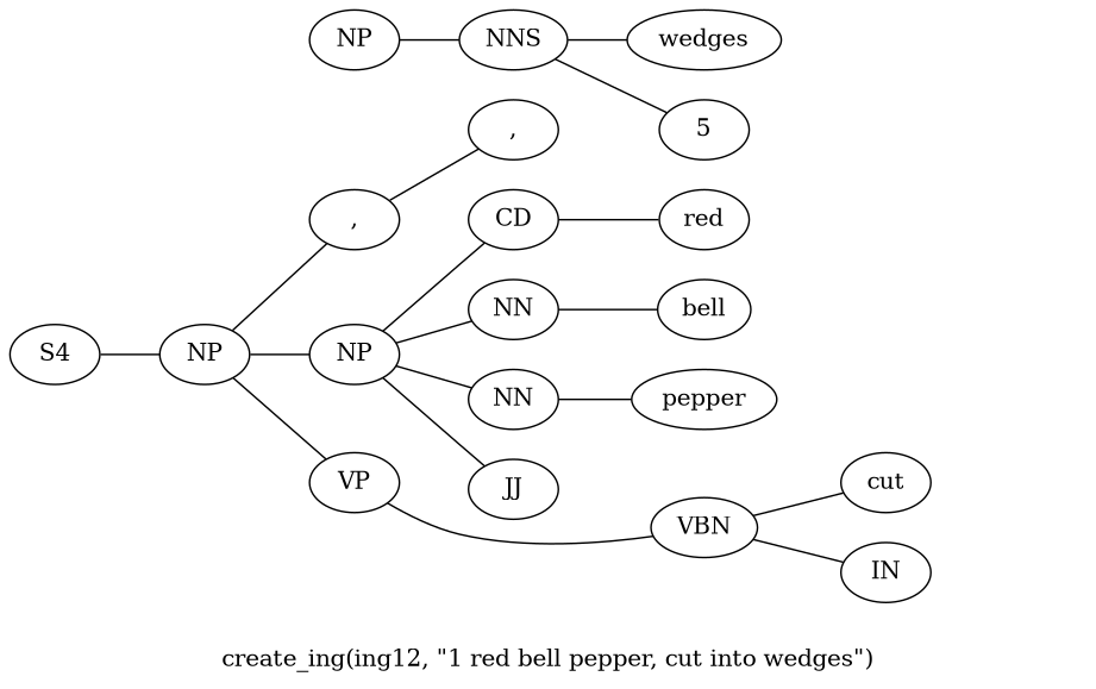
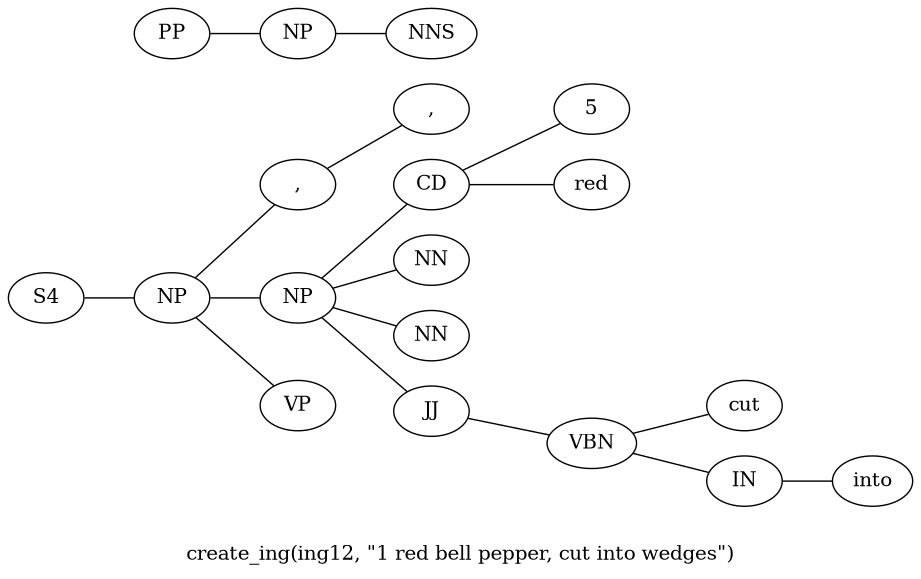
  graph {
    label="create_ing(ing12, \"1 red bell pepper, cut into wedges\")"
    rankdir=LR
    n1 [label=S4]
    n2 [label=NP]
    n3 [label=NP]
    n4 [label=","]
    n5 [label=VP]
    n6 [label=CD]
    n7 [label=JJ]
    n8 [label=NN]
    n9 [label=NN]
    n10 [label=","]
    n11 [label=VBN]
    n12 [label=5]
    n13 [label=red]
-   n14 [label=bell]
-   n15 [label=pepper]
    n16 [label=cut]
    n17 [label=IN]
+   n18 [label=PP]
    n19 [label=NP]
+   n20 [label=into]
    n21 [label=NNS]
-   n22 [label=wedges]
    n1 -- n2
    n2 -- n3
    n2 -- n4
    n2 -- n5
    n3 -- n6
    n3 -- n7
    n3 -- n8
    n3 -- n9
    n4 -- n10
-   n5 -- n11
-   n21 -- n12
+   n7 -- n11
+   n6 -- n12
    n6 -- n13
-   n8 -- n14
-   n9 -- n15
    n11 -- n16
    n11 -- n17
+   n17 -- n20
+   n18 -- n19
    n19 -- n21
-   n21 -- n22
  }
